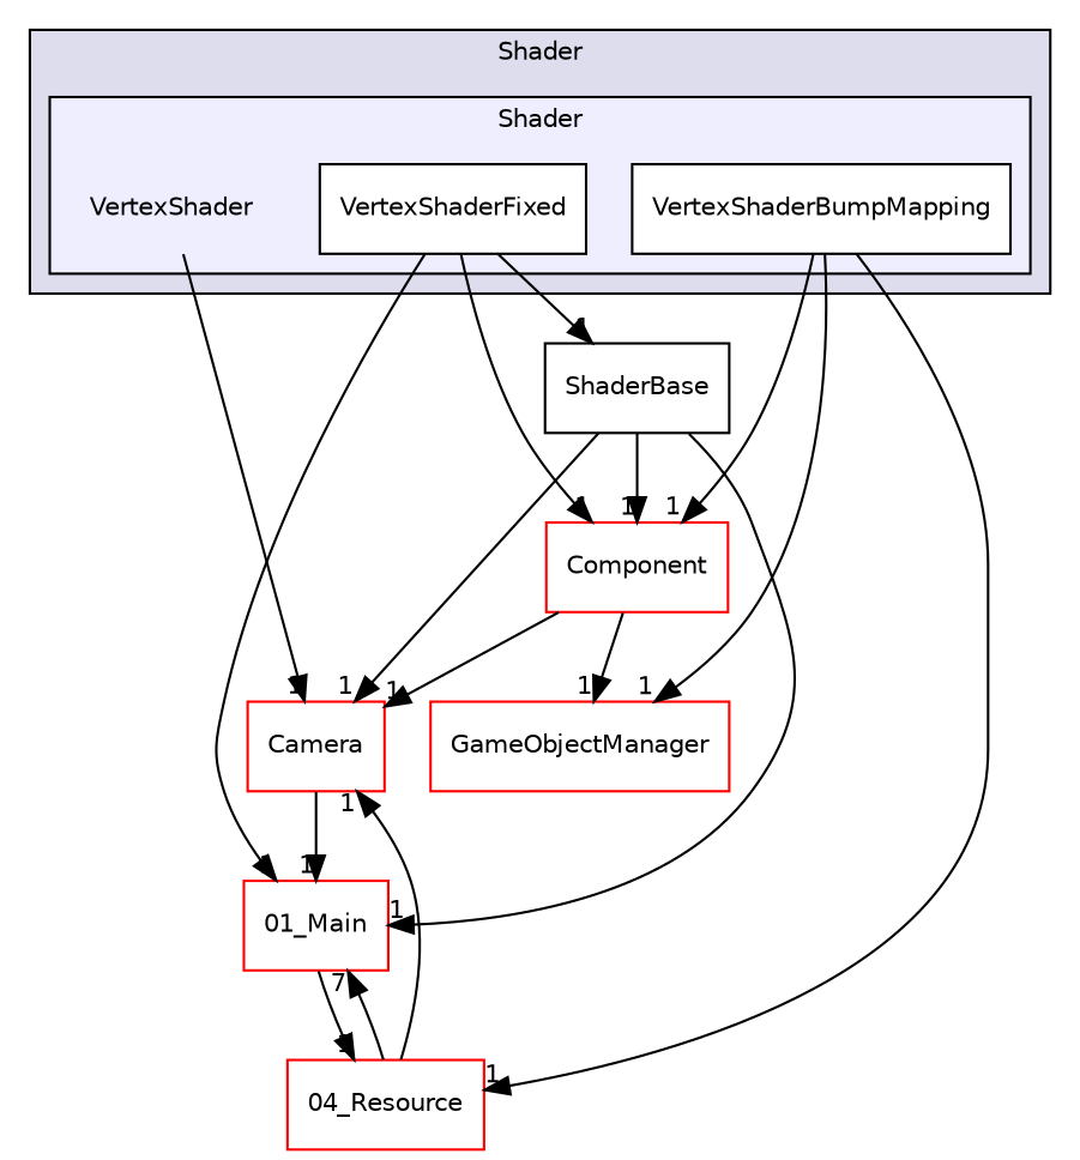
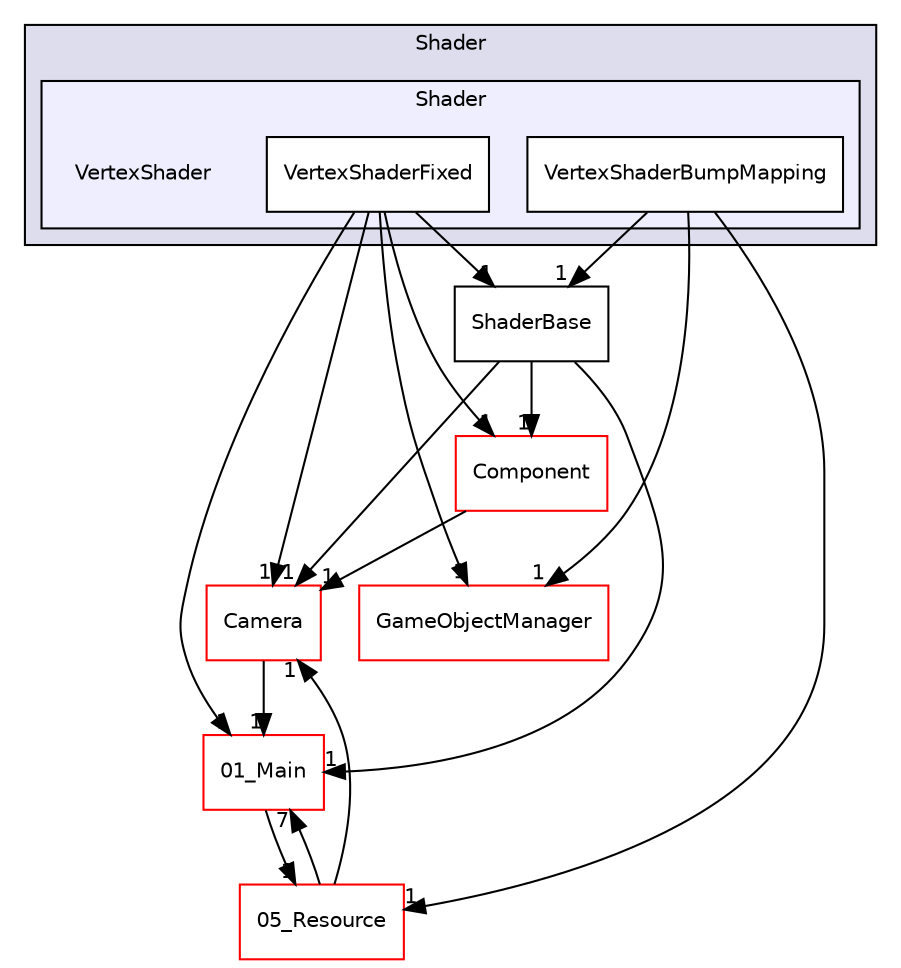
  digraph {
    compound=true
    node [fontname=Helvetica fontsize=10 shape=box color=red fillcolor=white style=filled]
    edge [headlabel=1 labeldistance=1.5 labelfontname=Helvetica labelfontsize=10]
    n1 [label=VertexShader shape=plaintext color="" fillcolor="" style=""]
    n2 [color=black label=VertexShaderBumpMapping]
    n3 [color=black label=VertexShaderFixed]
-   n4 [label="04_Resource"]
+   n4 [label="05_Resource"]
    n5 [label=GameObjectManager]
    n6 [label=ShaderBase color="" fillcolor="" style=""]
    n7 [label=Camera]
    n8 [label="01_Main"]
    n9 [label=Component]
    subgraph cluster_1 {
      bgcolor="#ddddee"
      fontname=Helvetica
      fontsize=10
      label=Shader
      pencolor=black
      subgraph cluster_2 {
        bgcolor="#eeeeff"
        fontname=Helvetica
        fontsize=10
        pencolor=black
        n1
        n2
        n3
      }
    }
    n2 -> n4
    n2 -> n5
-   n2 -> n9
-   n9 -> n5
+   n2 -> n6
+   n3 -> n5
    n3 -> n6
-   n1 -> n7
+   n3 -> n7
    n3 -> n8
    n3 -> n9
    n4 -> n7
    n4 -> n8 [headlabel=7]
    n6 -> n7
    n6 -> n8
    n6 -> n9
    n7 -> n8
    n8 -> n4
    n9 -> n7
  }
